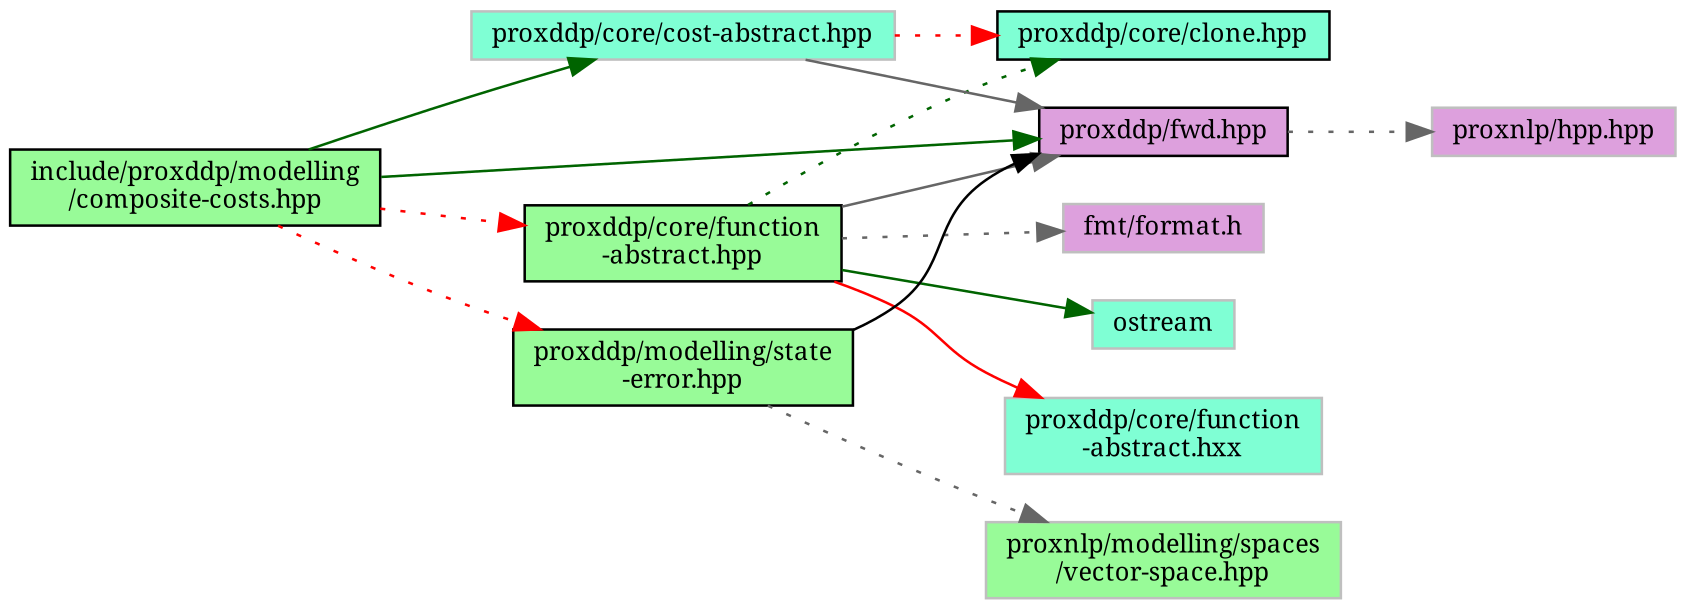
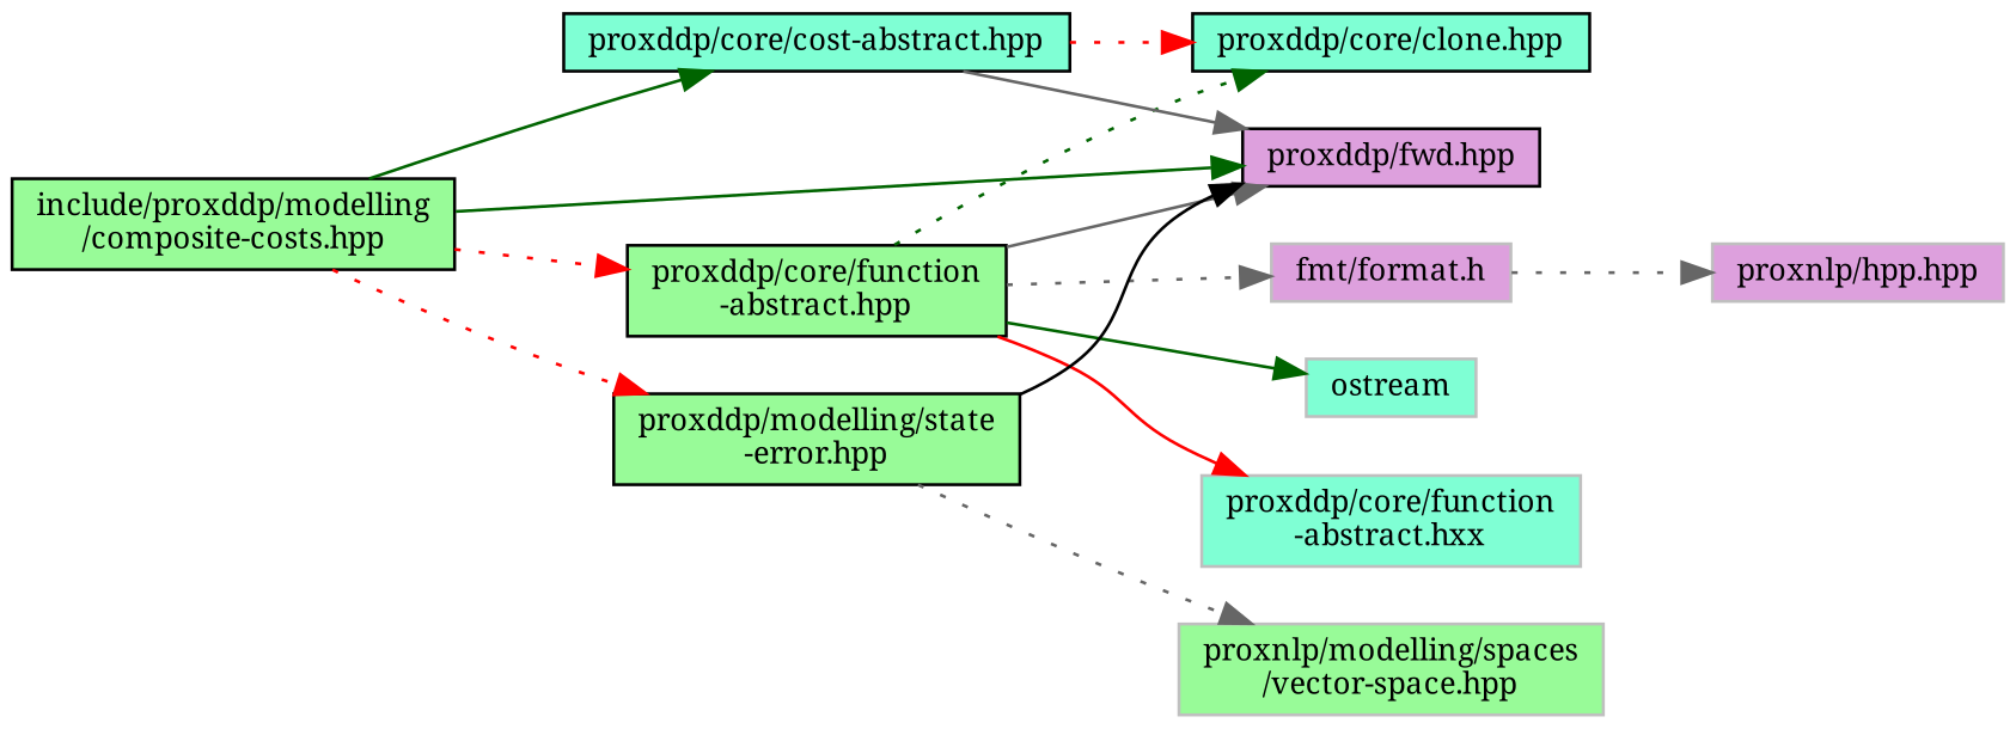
  digraph {
    fontname="Noto Serif"
    rankdir=LR
    node [color=black fillcolor=palegreen fontname="Noto Serif" fontsize=10 shape=record style=filled]
    edge [color=gray40 fontname="Noto Serif" fontsize=10 labelfontname=Helvetica labelfontsize=10 style=solid]
    n1 [fontcolor=black height=0.2 label="include/proxddp/modelling\l/composite-costs.hpp" width=0.4]
    n2 [fillcolor=plum height=0.2 label="proxddp/fwd.hpp" width=0.4]
    n3 [height=0.2 label="proxddp/core/function\l-abstract.hpp" width=0.4]
-   n4 [color=grey75 fillcolor=aquamarine height=0.2 label="proxddp/core/cost-abstract.hpp" width=0.4]
+   n4 [fillcolor=aquamarine height=0.2 label="proxddp/core/cost-abstract.hpp" width=0.4]
    n5 [height=0.2 label="proxddp/modelling/state\l-error.hpp" width=0.4]
    n6 [color=grey75 fillcolor=plum height=0.2 label="proxnlp/hpp.hpp" width=0.4]
    n7 [fillcolor=aquamarine height=0.2 label="proxddp/core/clone.hpp" width=0.4]
    n8 [color=grey75 fillcolor=plum height=0.2 label="fmt/format.h" width=0.4]
    n9 [color=grey75 fillcolor=aquamarine height=0.2 label=ostream width=0.4]
    n10 [color=grey75 fillcolor=aquamarine height=0.2 label="proxddp/core/function\l-abstract.hxx" width=0.4]
    n11 [color=grey75 height=0.2 label="proxnlp/modelling/spaces\l/vector-space.hpp" width=0.4]
    n1 -> n2 [color=darkgreen]
    n1 -> n3 [color=red style=dotted]
    n1 -> n4 [color=darkgreen]
    n1 -> n5 [color=red style=dotted]
-   n2 -> n6 [style=dotted]
+   n8 -> n6 [style=dotted]
    n3 -> n2
    n3 -> n7 [color=darkgreen style=dotted]
    n3 -> n8 [style=dotted]
    n3 -> n9 [color=darkgreen]
    n3 -> n10 [color=red]
    n4 -> n2
    n4 -> n7 [color=red style=dotted]
    n5 -> n2 [color=black]
    n5 -> n11 [style=dotted]
  }
